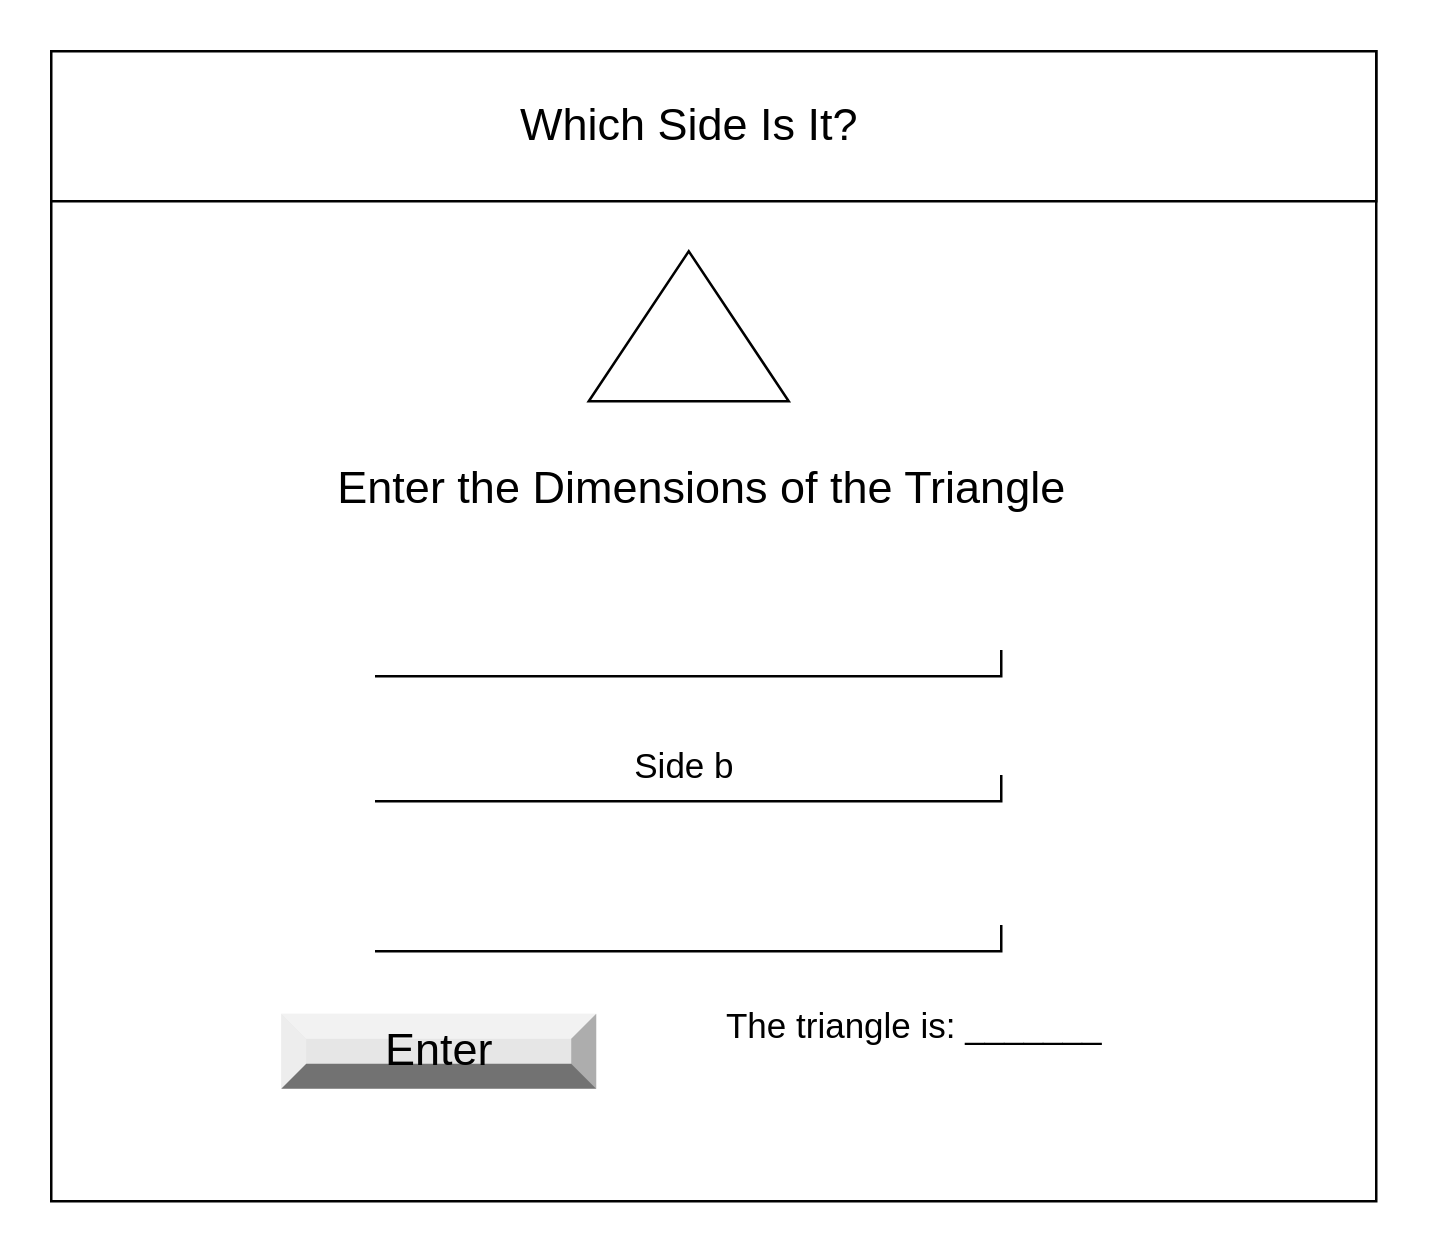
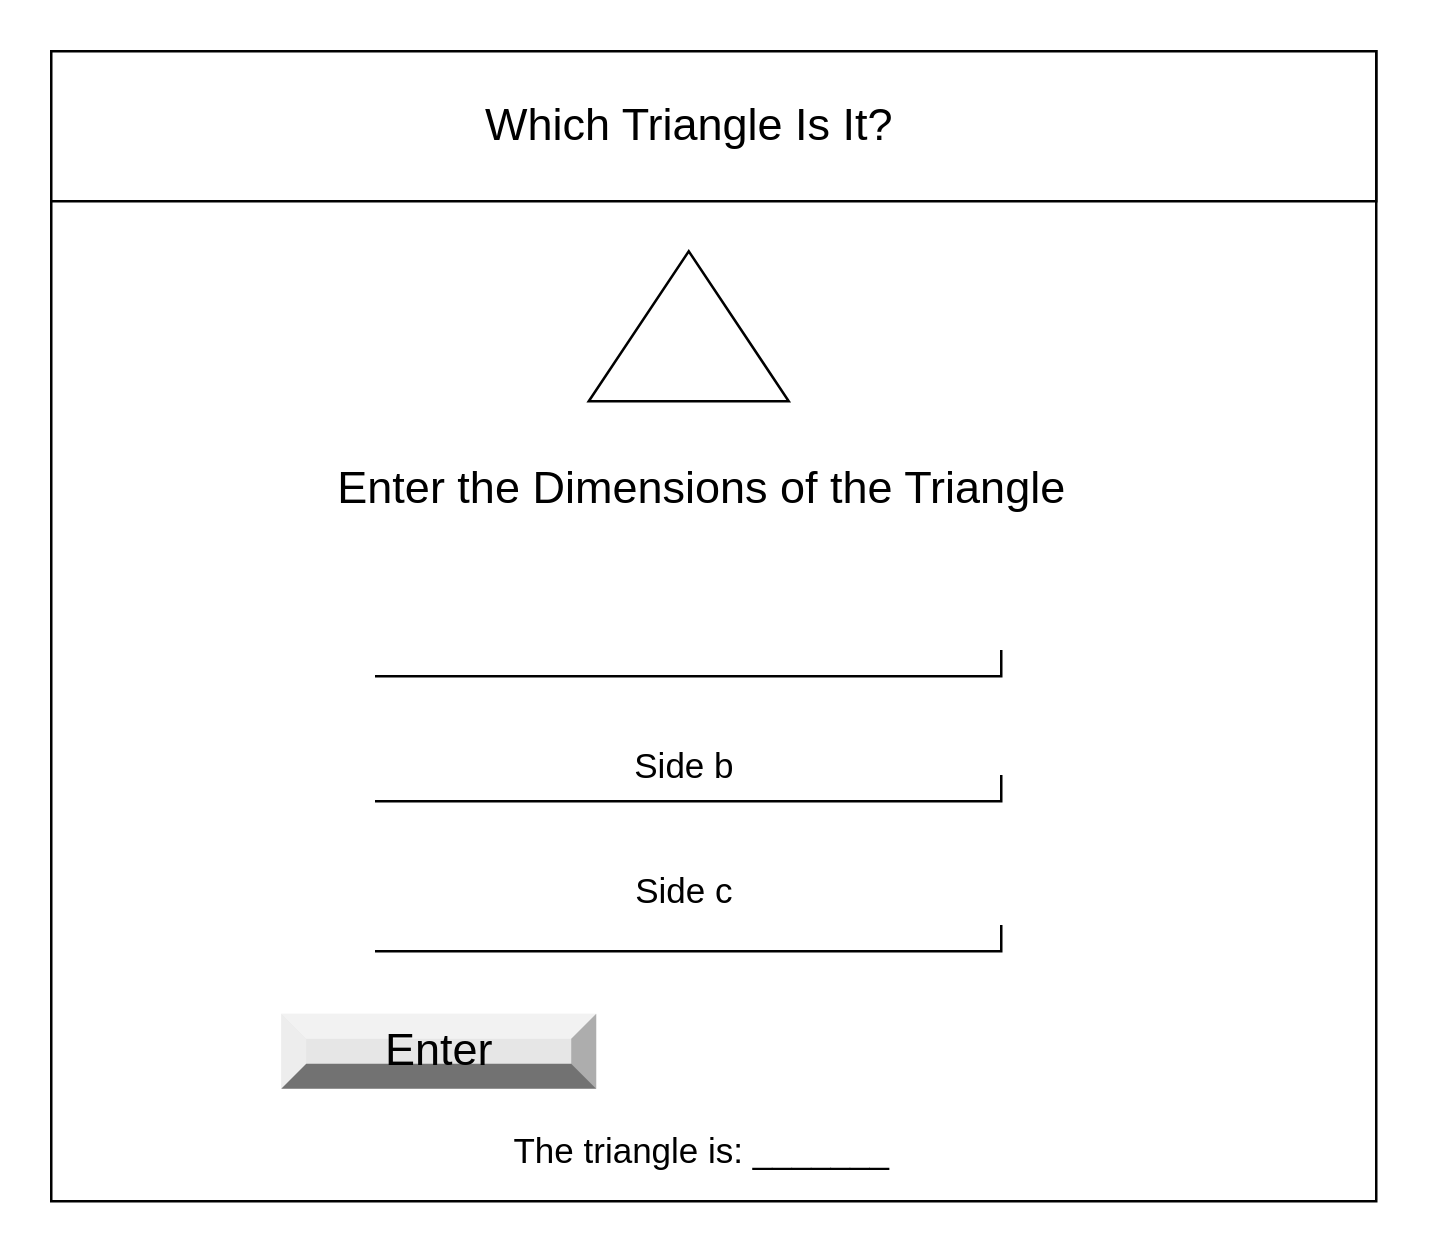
  <mxCell id="0" />
  <mxCell id="1" parent="0" />
  <mxCell id="2" value="" style="verticalLabelPosition=bottom;verticalAlign=top;html=1;shape=mxgraph.basic.rect;fillColor2=none;strokeWidth=1;size=20;indent=5;" parent="1" vertex="1"><mxGeometry x="20" y="20" width="530" height="460" as="geometry" /></mxCell>
  <mxCell id="3" value="" style="verticalLabelPosition=bottom;verticalAlign=top;html=1;shape=mxgraph.basic.rect;fillColor2=none;strokeWidth=1;size=20;indent=5;" parent="1" vertex="1"><mxGeometry x="20" y="20" width="530" height="60" as="geometry" /></mxCell>
- <mxCell id="4" value="&lt;font style=&quot;font-size: 18px&quot;&gt;Which Side Is It?&lt;/font&gt;" style="text;html=1;resizable=0;autosize=1;align=center;verticalAlign=middle;points=[];fillColor=none;strokeColor=none;rounded=0;" parent="1" vertex="1"><mxGeometry x="185" y="40" width="180" height="20" as="geometry" /></mxCell>
+ <mxCell id="4" value="&lt;font style=&quot;font-size: 18px&quot;&gt;Which Triangle Is It?&lt;/font&gt;" style="text;html=1;resizable=0;autosize=1;align=center;verticalAlign=middle;points=[];fillColor=none;strokeColor=none;rounded=0;" parent="1" vertex="1"><mxGeometry x="185" y="40" width="180" height="20" as="geometry" /></mxCell>
  <mxCell id="5" value="Enter the Dimensions of the Triangle" style="text;html=1;resizable=0;autosize=1;align=center;verticalAlign=middle;points=[];fillColor=none;strokeColor=none;rounded=0;fontSize=18;" parent="1" vertex="1"><mxGeometry x="125" y="180" width="310" height="30" as="geometry" /></mxCell>
  <mxCell id="6" value="" style="shape=partialRectangle;whiteSpace=wrap;html=1;top=0;left=0;fillColor=none;fontSize=18;" parent="1" vertex="1"><mxGeometry x="150" y="260" width="250" height="10" as="geometry" /></mxCell>
  <mxCell id="7" value="Enter" style="labelPosition=center;verticalLabelPosition=middle;align=center;html=1;shape=mxgraph.basic.shaded_button;dx=10;fillColor=#E6E6E6;strokeColor=none;fontSize=18;" parent="1" vertex="1"><mxGeometry x="112" y="405" width="126" height="30" as="geometry" /></mxCell>
  <mxCell id="8" value="&lt;font style=&quot;font-size: 14px&quot;&gt;Side b&amp;nbsp;&lt;/font&gt;" style="text;html=1;resizable=0;autosize=1;align=center;verticalAlign=middle;points=[];fillColor=none;strokeColor=none;rounded=0;fontSize=18;" vertex="1" parent="1"><mxGeometry x="245" y="290" width="60" height="30" as="geometry" /></mxCell>
  <mxCell id="9" value="" style="shape=partialRectangle;whiteSpace=wrap;html=1;top=0;left=0;fillColor=none;fontSize=18;" vertex="1" parent="1"><mxGeometry x="150" y="310" width="250" height="10" as="geometry" /></mxCell>
+ <mxCell id="10" value="&lt;font style=&quot;font-size: 14px&quot;&gt;Side c&amp;nbsp;&lt;/font&gt;" style="text;html=1;resizable=0;autosize=1;align=center;verticalAlign=middle;points=[];fillColor=none;strokeColor=none;rounded=0;fontSize=18;" vertex="1" parent="1"><mxGeometry x="245" y="340" width="60" height="30" as="geometry" /></mxCell>
  <mxCell id="11" value="" style="shape=partialRectangle;whiteSpace=wrap;html=1;top=0;left=0;fillColor=none;fontSize=18;" vertex="1" parent="1"><mxGeometry x="150" y="370" width="250" height="10" as="geometry" /></mxCell>
- <mxCell id="12" value="The triangle is: _______" style="text;html=1;resizable=0;autosize=1;align=center;verticalAlign=middle;points=[];fillColor=none;strokeColor=none;rounded=0;fontSize=14;" vertex="1" parent="1"><mxGeometry x="280" y="400" width="170" height="20" as="geometry" /></mxCell>
+ <mxCell id="12" value="The triangle is: _______" style="text;html=1;resizable=0;autosize=1;align=center;verticalAlign=middle;points=[];fillColor=none;strokeColor=none;rounded=0;fontSize=14;" vertex="1" parent="1"><mxGeometry x="195" y="450" width="170" height="20" as="geometry" /></mxCell>
  <mxCell id="13" value="" style="triangle;whiteSpace=wrap;html=1;fontSize=14;rotation=-90;" vertex="1" parent="1"><mxGeometry x="245" y="90" width="60" height="80" as="geometry" /></mxCell>
